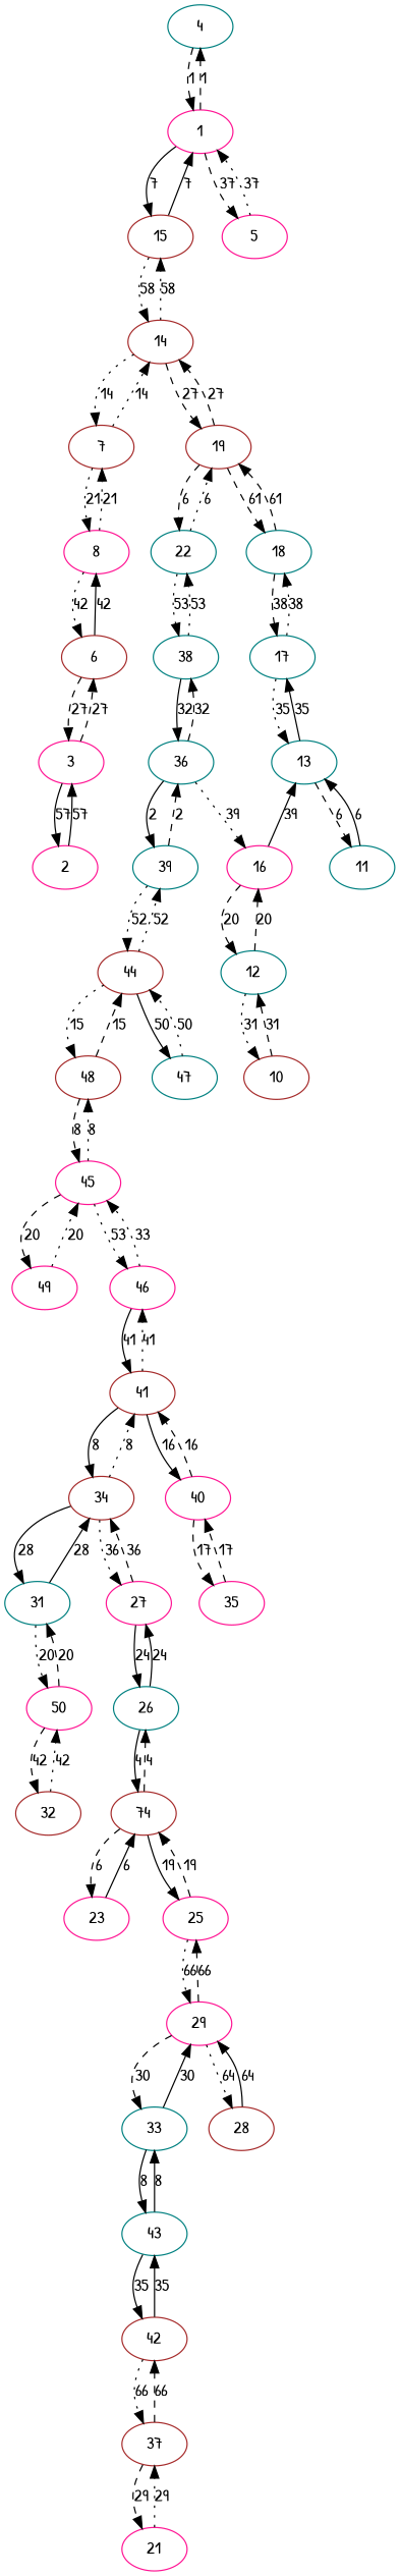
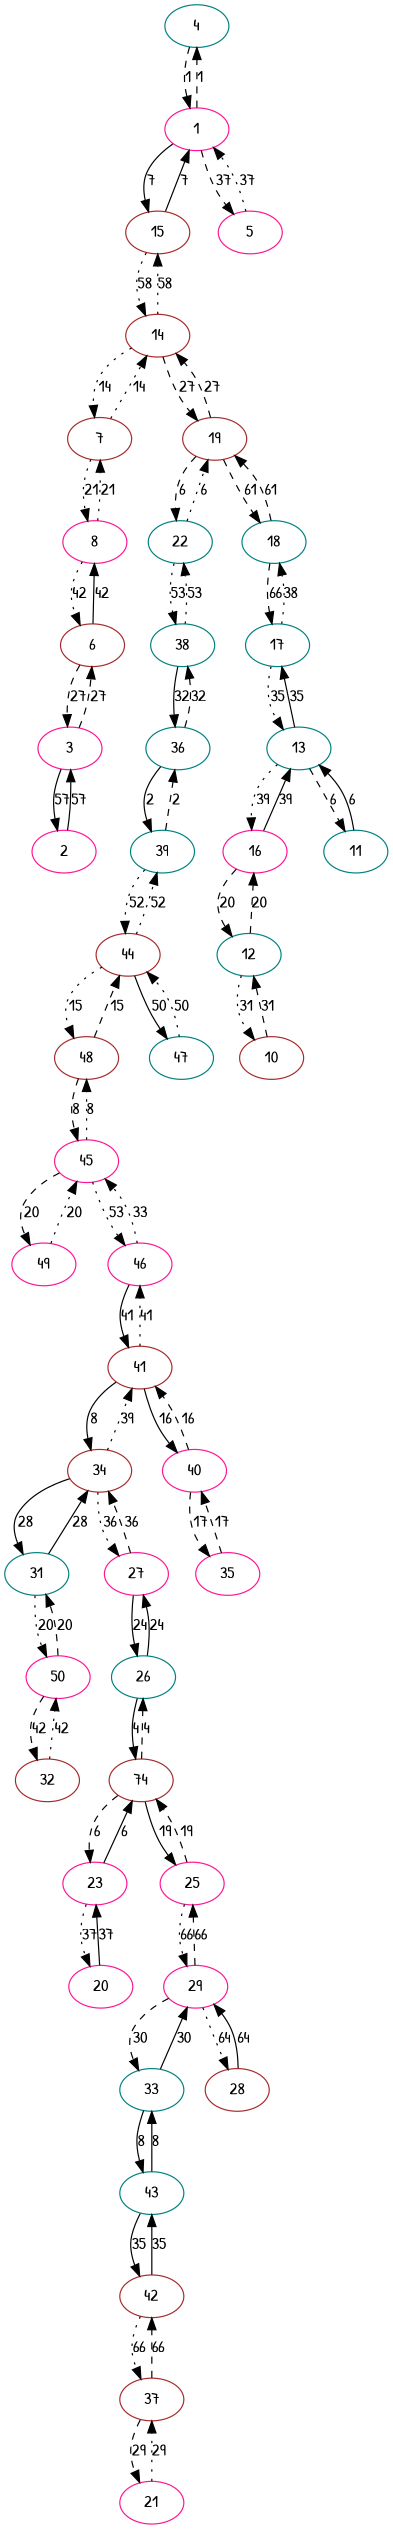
  digraph {
    fontname="Patrick Hand"
    node [color=deeppink fontname="Patrick Hand"]
    edge [fontname="Patrick Hand" style=dashed]
    4 [color=teal]
    1
    15 [color=brown]
    5
    14 [color=brown]
    7 [color=brown]
    19 [color=brown]
    8
    22 [color=teal]
    18 [color=teal]
    6 [color=brown]
    3
    38 [color=teal]
    17 [color=teal]
    36 [color=teal]
    2
    39 [color=teal]
    44 [color=brown]
    48 [color=brown]
    47 [color=teal]
    45
    49
    46
    41 [color=brown]
    34 [color=brown]
    40
    31 [color=teal]
    27
    35
    n30 [label=50]
    26 [color=teal]
    32 [color=brown]
    n33 [color=brown label=74]
    23
    25
+   20
    29
    33 [color=teal]
    28 [color=brown]
    13 [color=teal]
    11 [color=teal]
    16
    12 [color=teal]
    10 [color=brown]
    43 [color=teal]
    42 [color=brown]
    37 [color=brown]
    21
    4 -> 1 [label=1]
    1 -> 4 [label=1]
    1 -> 15 [label=7 style=solid]
    1 -> 5 [label=37]
    15 -> 1 [label=7 style=solid]
    15 -> 14 [label=58 style=dotted]
    5 -> 1 [label=37 style=dotted]
    14 -> 15 [label=58 style=dotted]
    14 -> 7 [label=14 style=dotted]
    14 -> 19 [label=27]
    7 -> 14 [label=14 style=dotted]
    7 -> 8 [label=21 style=dotted]
    19 -> 14 [label=27]
    19 -> 22 [label=6]
    19 -> 18 [label=61]
    8 -> 7 [label=21 style=dotted]
    8 -> 6 [label=42 style=dotted]
    22 -> 19 [label=6 style=dotted]
    22 -> 38 [label=53 style=dotted]
    18 -> 19 [label=61]
-   18 -> 17 [label=38]
+   18 -> 17 [label=66]
    6 -> 8 [label=42 style=solid]
    6 -> 3 [label=27]
    3 -> 6 [label=27]
    3 -> 2 [label=57 style=solid]
    38 -> 22 [label=53 style=dotted]
    38 -> 36 [label=32 style=solid]
    17 -> 18 [label=38 style=dotted]
    17 -> 13 [label=35 style=dotted]
    36 -> 38 [label=32]
    36 -> 39 [label=2 style=solid]
    2 -> 3 [label=57 style=solid]
    39 -> 36 [label=2]
    39 -> 44 [label=52 style=dotted]
    44 -> 39 [label=52 style=dotted]
    44 -> 48 [label=15 style=dotted]
    44 -> 47 [label=50 style=solid]
    48 -> 44 [label=15]
    48 -> 45 [label=8]
    47 -> 44 [label=50 style=dotted]
    45 -> 48 [label=8 style=dotted]
    45 -> 49 [label=20]
    45 -> 46 [label=53 style=dotted]
    49 -> 45 [label=20 style=dotted]
    46 -> 45 [label=33 style=dotted]
    46 -> 41 [label=41 style=solid]
    41 -> 46 [label=41 style=dotted]
    41 -> 34 [label=8 style=solid]
    41 -> 40 [label=16 style=solid]
-   34 -> 41 [label=8 style=dotted]
+   34 -> 41 [label=39 style=dotted]
    34 -> 31 [label=28 style=solid]
    34 -> 27 [label=36 style=dotted]
    40 -> 41 [label=16]
    40 -> 35 [label=17]
    31 -> 34 [label=28 style=solid]
    31 -> n30 [label=20 style=dotted]
    27 -> 34 [label=36]
    27 -> 26 [label=24 style=solid]
    35 -> 40 [label=17]
    n30 -> 31 [label=20]
    n30 -> 32 [label=42]
    26 -> 27 [label=24 style=solid]
    26 -> n33 [label=4 style=solid]
    32 -> n30 [label=42 style=dotted]
    n33 -> 26 [label=4]
    n33 -> 23 [label=6]
    n33 -> 25 [label=19 style=solid]
    23 -> n33 [label=6 style=solid]
+   23 -> 20 [label=37 style=dotted]
    25 -> n33 [label=19]
    25 -> 29 [label=66 style=dotted]
+   20 -> 23 [label=37 style=solid]
    29 -> 25 [label=66]
    29 -> 33 [label=30]
    29 -> 28 [label=64 style=dotted]
    33 -> 29 [label=30 style=solid]
    33 -> 43 [label=8 style=solid]
    28 -> 29 [label=64 style=solid]
    13 -> 17 [label=35 style=solid]
    13 -> 11 [label=6]
-   36 -> 16 [label=39 style=dotted]
+   13 -> 16 [label=39 style=dotted]
    11 -> 13 [label=6 style=solid]
    16 -> 13 [label=39 style=solid]
    16 -> 12 [label=20]
    12 -> 16 [label=20]
    12 -> 10 [label=31 style=dotted]
    10 -> 12 [label=31]
    43 -> 33 [label=8 style=solid]
    43 -> 42 [label=35 style=solid]
    42 -> 43 [label=35 style=solid]
    42 -> 37 [label=66 style=dotted]
    37 -> 42 [label=66]
    37 -> 21 [label=29]
    21 -> 37 [label=29 style=dotted]
  }
